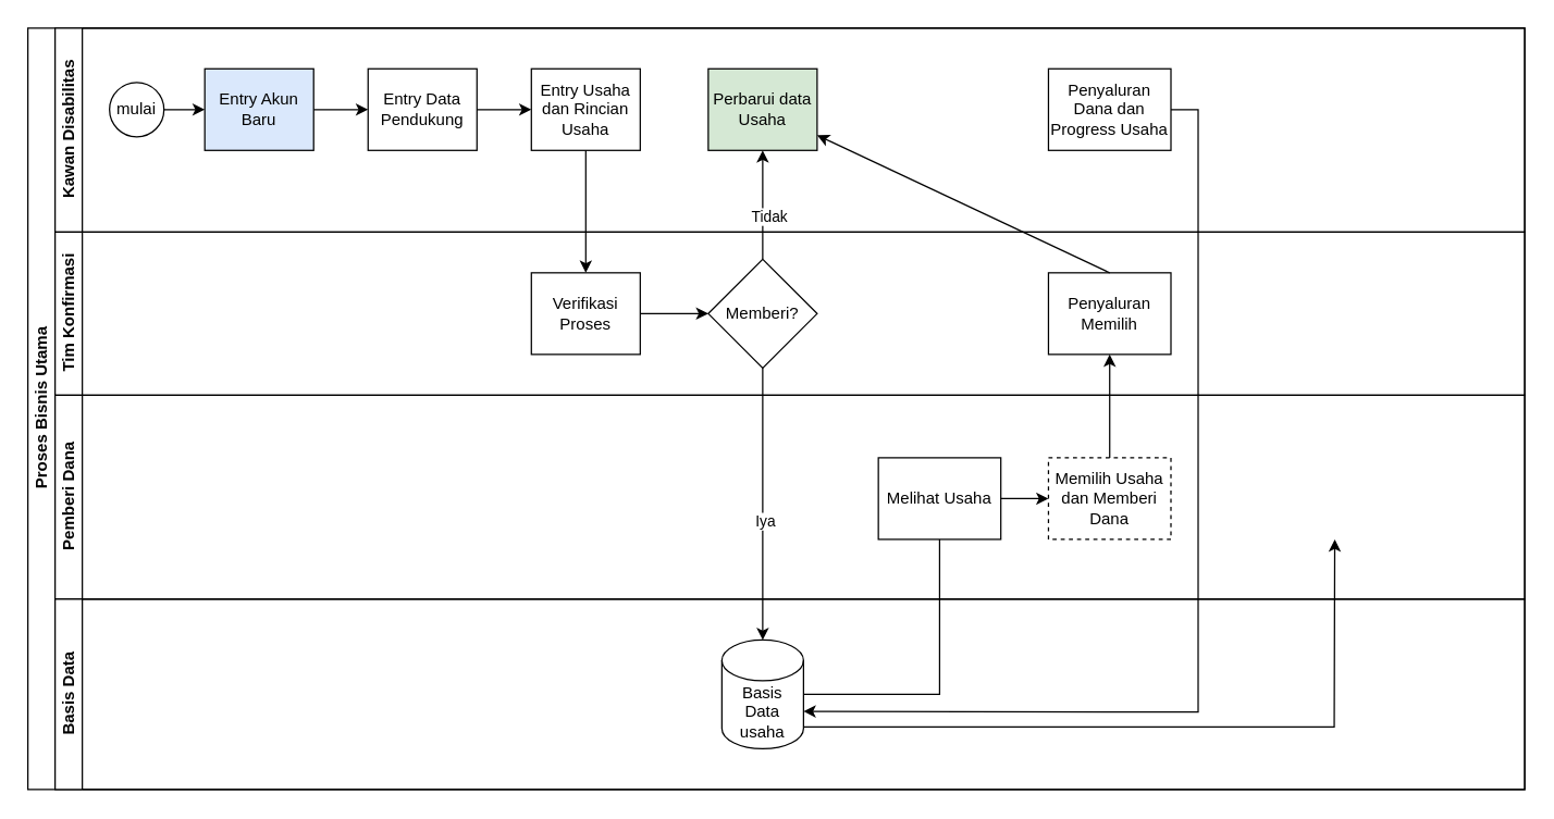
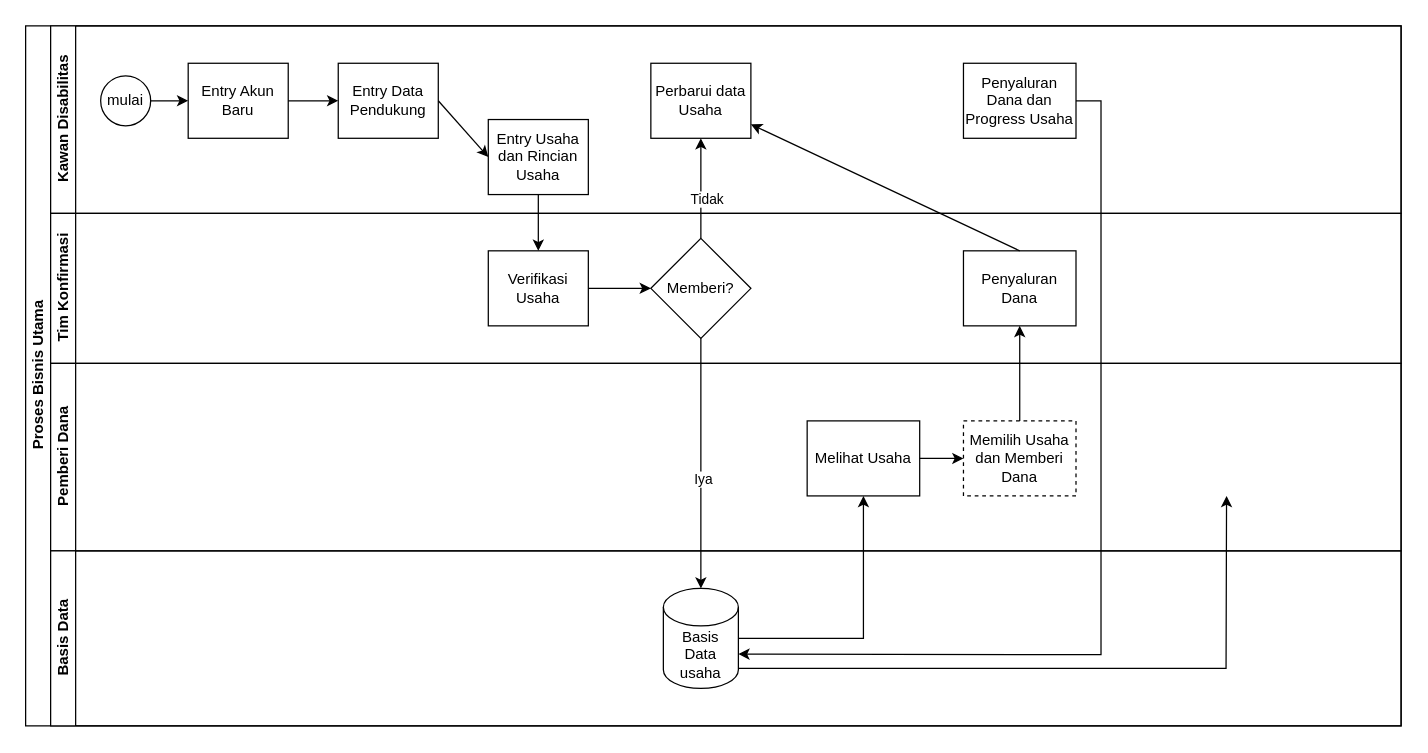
  <mxCell id="0" />
  <mxCell id="1" parent="0" />
  <mxCell id="2" value="Proses Bisnis Utama" style="swimlane;html=1;childLayout=stackLayout;resizeParent=1;resizeParentMax=0;horizontal=0;startSize=20;horizontalStack=0;" parent="1" vertex="1"><mxGeometry x="20" y="20" width="1100" height="560" as="geometry" /></mxCell>
  <mxCell id="3" value="Kawan Disabilitas" style="swimlane;html=1;startSize=20;horizontal=0;" parent="2" vertex="1"><mxGeometry x="20" width="1080" height="150" as="geometry" /></mxCell>
  <mxCell id="4" value="" style="edgeStyle=orthogonalEdgeStyle;rounded=0;orthogonalLoop=1;jettySize=auto;html=1;" parent="3" source="5" target="6" edge="1"><mxGeometry relative="1" as="geometry" /></mxCell>
  <mxCell id="5" value="mulai" style="ellipse;whiteSpace=wrap;html=1;" parent="3" vertex="1"><mxGeometry x="40" y="40" width="40" height="40" as="geometry" /></mxCell>
- <mxCell id="6" value="Entry Akun Baru" style="rounded=0;whiteSpace=wrap;html=1;fontFamily=Helvetica;fontSize=12;fontColor=#000000;align=center;fillColor=#dae8fc;" parent="3" vertex="1"><mxGeometry x="110" y="30" width="80" height="60" as="geometry" /></mxCell>
+ <mxCell id="6" value="Entry Akun Baru" style="rounded=0;whiteSpace=wrap;html=1;fontFamily=Helvetica;fontSize=12;fontColor=#000000;align=center;" parent="3" vertex="1"><mxGeometry x="110" y="30" width="80" height="60" as="geometry" /></mxCell>
  <mxCell id="7" value="Entry Data Pendukung" style="rounded=0;whiteSpace=wrap;html=1;fontFamily=Helvetica;fontSize=12;fontColor=#000000;align=center;" vertex="1" parent="3"><mxGeometry x="230" y="30" width="80" height="60" as="geometry" /></mxCell>
  <mxCell id="8" value="" style="endArrow=classic;html=1;rounded=0;entryX=0;entryY=0.5;entryDx=0;entryDy=0;exitX=1;exitY=0.5;exitDx=0;exitDy=0;" edge="1" parent="3" source="6" target="7"><mxGeometry width="50" height="50" relative="1" as="geometry"><mxPoint x="180" y="140" as="sourcePoint" /><mxPoint x="230" y="90" as="targetPoint" /></mxGeometry></mxCell>
- <mxCell id="9" value="Entry Usaha dan Rincian Usaha" style="rounded=0;whiteSpace=wrap;html=1;fontFamily=Helvetica;fontSize=12;fontColor=#000000;align=center;" vertex="1" parent="3"><mxGeometry x="350" y="30" width="80" height="60" as="geometry" /></mxCell>
+ <mxCell id="9" value="Entry Usaha dan Rincian Usaha" style="rounded=0;whiteSpace=wrap;html=1;fontFamily=Helvetica;fontSize=12;fontColor=#000000;align=center;" vertex="1" parent="3"><mxGeometry x="350" y="75" width="80" height="60" as="geometry" /></mxCell>
  <mxCell id="10" value="" style="endArrow=classic;html=1;rounded=0;exitX=1;exitY=0.5;exitDx=0;exitDy=0;entryX=0;entryY=0.5;entryDx=0;entryDy=0;" edge="1" parent="3" source="7" target="9"><mxGeometry width="50" height="50" relative="1" as="geometry"><mxPoint x="330" y="150" as="sourcePoint" /><mxPoint x="380" y="100" as="targetPoint" /></mxGeometry></mxCell>
- <mxCell id="11" value="Perbarui data Usaha" style="rounded=0;whiteSpace=wrap;html=1;fontFamily=Helvetica;fontSize=12;fontColor=#000000;align=center;fillColor=#d5e8d4;" vertex="1" parent="3"><mxGeometry x="480" y="30" width="80" height="60" as="geometry" /></mxCell>
+ <mxCell id="11" value="Perbarui data Usaha" style="rounded=0;whiteSpace=wrap;html=1;fontFamily=Helvetica;fontSize=12;fontColor=#000000;align=center;" vertex="1" parent="3"><mxGeometry x="480" y="30" width="80" height="60" as="geometry" /></mxCell>
  <mxCell id="12" value="Penyaluran Dana dan Progress Usaha" style="rounded=0;whiteSpace=wrap;html=1;" vertex="1" parent="3"><mxGeometry x="730" y="30" width="90" height="60" as="geometry" /></mxCell>
  <mxCell id="13" value="Tim Konfirmasi" style="swimlane;html=1;startSize=20;horizontal=0;" vertex="1" parent="2"><mxGeometry x="20" y="150" width="1080" height="120" as="geometry" /></mxCell>
- <mxCell id="14" value="Verifikasi Proses" style="rounded=0;whiteSpace=wrap;html=1;fontFamily=Helvetica;fontSize=12;fontColor=#000000;align=center;" vertex="1" parent="13"><mxGeometry x="350" y="30" width="80" height="60" as="geometry" /></mxCell>
+ <mxCell id="14" value="Verifikasi Usaha" style="rounded=0;whiteSpace=wrap;html=1;fontFamily=Helvetica;fontSize=12;fontColor=#000000;align=center;" vertex="1" parent="13"><mxGeometry x="350" y="30" width="80" height="60" as="geometry" /></mxCell>
  <mxCell id="15" value="Memberi?" style="rhombus;whiteSpace=wrap;html=1;" vertex="1" parent="13"><mxGeometry x="480" y="20" width="80" height="80" as="geometry" /></mxCell>
  <mxCell id="16" value="" style="endArrow=classic;html=1;rounded=0;exitX=1;exitY=0.5;exitDx=0;exitDy=0;entryX=0;entryY=0.5;entryDx=0;entryDy=0;" edge="1" parent="13" source="14" target="15"><mxGeometry width="50" height="50" relative="1" as="geometry"><mxPoint x="400" y="160" as="sourcePoint" /><mxPoint x="450" y="110" as="targetPoint" /></mxGeometry></mxCell>
- <mxCell id="17" value="Penyaluran Memilih" style="rounded=0;whiteSpace=wrap;html=1;" vertex="1" parent="13"><mxGeometry x="730" y="30" width="90" height="60" as="geometry" /></mxCell>
+ <mxCell id="17" value="Penyaluran Dana" style="rounded=0;whiteSpace=wrap;html=1;" vertex="1" parent="13"><mxGeometry x="730" y="30" width="90" height="60" as="geometry" /></mxCell>
  <mxCell id="18" value="Pemberi Dana" style="swimlane;horizontal=0;html=1;startSize=20;" vertex="1" parent="2"><mxGeometry x="20" y="270" width="1080" height="150" as="geometry" /></mxCell>
  <mxCell id="19" value="Melihat Usaha" style="rounded=0;whiteSpace=wrap;html=1;" vertex="1" parent="18"><mxGeometry x="605" y="46" width="90" height="60" as="geometry" /></mxCell>
  <mxCell id="20" value="Memilih Usaha dan Memberi Dana" style="rounded=0;whiteSpace=wrap;html=1;dashed=1;" vertex="1" parent="18"><mxGeometry x="730" y="46" width="90" height="60" as="geometry" /></mxCell>
  <mxCell id="21" value="" style="endArrow=classic;html=1;rounded=0;entryX=0;entryY=0.5;entryDx=0;entryDy=0;exitX=1;exitY=0.5;exitDx=0;exitDy=0;" edge="1" parent="18" source="19" target="20"><mxGeometry width="50" height="50" relative="1" as="geometry"><mxPoint x="520" y="40" as="sourcePoint" /><mxPoint x="570" y="-10" as="targetPoint" /></mxGeometry></mxCell>
  <mxCell id="22" value="Basis Data" style="swimlane;html=1;startSize=20;horizontal=0;" parent="2" vertex="1"><mxGeometry x="20" y="420" width="1080" height="140" as="geometry" /></mxCell>
  <mxCell id="23" value="Basis Data usaha" style="shape=cylinder3;whiteSpace=wrap;html=1;boundedLbl=1;backgroundOutline=1;size=15;" vertex="1" parent="22"><mxGeometry x="490" y="30" width="60" height="80" as="geometry" /></mxCell>
  <mxCell id="24" value="" style="endArrow=classic;html=1;rounded=0;entryX=0.5;entryY=1;entryDx=0;entryDy=0;entryPerimeter=0;exitX=1;exitY=1;exitDx=0;exitDy=-15;exitPerimeter=0;" edge="1" parent="22"><mxGeometry width="50" height="50" relative="1" as="geometry"><mxPoint x="550" y="94" as="sourcePoint" /><mxPoint x="940.4" y="-44" as="targetPoint" /><Array as="points"><mxPoint x="940" y="94" /></Array></mxGeometry></mxCell>
  <mxCell id="25" value="" style="endArrow=classic;html=1;rounded=0;exitX=0.5;exitY=1;exitDx=0;exitDy=0;entryX=0.5;entryY=0;entryDx=0;entryDy=0;" edge="1" parent="2" source="9" target="14"><mxGeometry width="50" height="50" relative="1" as="geometry"><mxPoint x="280" y="180" as="sourcePoint" /><mxPoint x="330" y="130" as="targetPoint" /></mxGeometry></mxCell>
  <mxCell id="26" value="" style="endArrow=classic;html=1;rounded=0;entryX=0.5;entryY=1;entryDx=0;entryDy=0;exitX=0.5;exitY=0;exitDx=0;exitDy=0;" edge="1" parent="2" source="15" target="11"><mxGeometry width="50" height="50" relative="1" as="geometry"><mxPoint x="470" y="300" as="sourcePoint" /><mxPoint x="520" y="250" as="targetPoint" /></mxGeometry></mxCell>
  <mxCell id="27" value="Tidak" style="edgeLabel;html=1;align=center;verticalAlign=middle;resizable=0;points=[];" vertex="1" connectable="0" parent="26"><mxGeometry x="-0.2" y="-4" relative="1" as="geometry"><mxPoint as="offset" /></mxGeometry></mxCell>
  <mxCell id="28" value="" style="endArrow=classic;html=1;rounded=0;entryX=0.5;entryY=0;entryDx=0;entryDy=0;entryPerimeter=0;exitX=0.5;exitY=1;exitDx=0;exitDy=0;" edge="1" parent="2" source="15" target="23"><mxGeometry width="50" height="50" relative="1" as="geometry"><mxPoint x="470" y="380" as="sourcePoint" /><mxPoint x="520" y="330" as="targetPoint" /></mxGeometry></mxCell>
  <mxCell id="29" value="Iya" style="edgeLabel;html=1;align=center;verticalAlign=middle;resizable=0;points=[];" vertex="1" connectable="0" parent="28"><mxGeometry x="0.124" y="1" relative="1" as="geometry"><mxPoint as="offset" /></mxGeometry></mxCell>
- <mxCell id="30" value="" style="endArrow=none;html=1;rounded=0;exitX=1;exitY=0.5;exitDx=0;exitDy=0;exitPerimeter=0;entryX=0.5;entryY=1;entryDx=0;entryDy=0;" edge="1" parent="2" source="23" target="19"><mxGeometry width="50" height="50" relative="1" as="geometry"><mxPoint x="570" y="400" as="sourcePoint" /><mxPoint x="620" y="350" as="targetPoint" /><Array as="points"><mxPoint x="670" y="490" /></Array></mxGeometry></mxCell>
+ <mxCell id="30" value="" style="endArrow=classic;html=1;rounded=0;exitX=1;exitY=0.5;exitDx=0;exitDy=0;exitPerimeter=0;entryX=0.5;entryY=1;entryDx=0;entryDy=0;" edge="1" parent="2" source="23" target="19"><mxGeometry width="50" height="50" relative="1" as="geometry"><mxPoint x="570" y="400" as="sourcePoint" /><mxPoint x="620" y="350" as="targetPoint" /><Array as="points"><mxPoint x="670" y="490" /></Array></mxGeometry></mxCell>
  <mxCell id="31" value="" style="endArrow=classic;html=1;rounded=0;entryX=0.5;entryY=1;entryDx=0;entryDy=0;exitX=0.5;exitY=0;exitDx=0;exitDy=0;" edge="1" parent="2" source="20" target="17"><mxGeometry width="50" height="50" relative="1" as="geometry"><mxPoint x="640" y="330" as="sourcePoint" /><mxPoint x="690" y="280" as="targetPoint" /></mxGeometry></mxCell>
  <mxCell id="32" value="" style="endArrow=classic;html=1;rounded=0;exitX=0.5;exitY=0;exitDx=0;exitDy=0;" edge="1" parent="2" source="17" target="11"><mxGeometry width="50" height="50" relative="1" as="geometry"><mxPoint x="740" y="170" as="sourcePoint" /><mxPoint x="790" y="120" as="targetPoint" /></mxGeometry></mxCell>
  <mxCell id="33" value="" style="endArrow=classic;html=1;rounded=0;exitX=1;exitY=0.5;exitDx=0;exitDy=0;entryX=1;entryY=0;entryDx=0;entryDy=52.5;entryPerimeter=0;" edge="1" parent="2" source="12" target="23"><mxGeometry width="50" height="50" relative="1" as="geometry"><mxPoint x="720" y="390" as="sourcePoint" /><mxPoint x="770" y="340" as="targetPoint" /><Array as="points"><mxPoint x="860" y="60" /><mxPoint x="860" y="503" /></Array></mxGeometry></mxCell>
